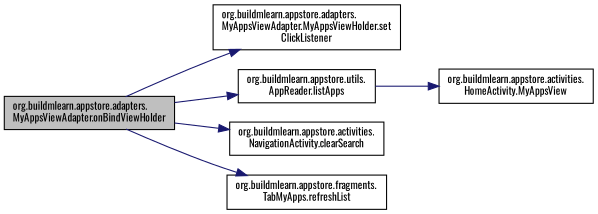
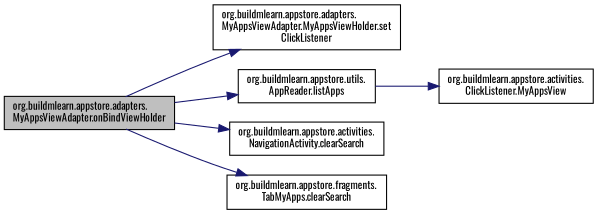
  digraph {
    fontname=Oswald
    rankdir=LR
    node [color=black fontname=Oswald fontsize=10 shape=record]
    edge [color=midnightblue fontname=Oswald fontsize=10 labelfontname=Helvetica labelfontsize=10 style=solid]
    n1 [fillcolor=grey75 fontcolor=black height=0.2 label="org.buildmlearn.appstore.adapters.\lMyAppsViewAdapter.onBindViewHolder" style=filled width=0.4]
    n2 [height=0.2 label="org.buildmlearn.appstore.adapters.\lMyAppsViewAdapter.MyAppsViewHolder.set\lClickListener" width=0.4]
    n3 [height=0.2 label="org.buildmlearn.appstore.utils.\lAppReader.listApps" width=0.4]
    n4 [height=0.2 label="org.buildmlearn.appstore.activities.\lNavigationActivity.clearSearch" width=0.4]
-   n5 [height=0.2 label="org.buildmlearn.appstore.fragments.\lTabMyApps.refreshList" width=0.4]
-   n6 [height=0.2 label="org.buildmlearn.appstore.activities.\lHomeActivity.MyAppsView" width=0.4]
+   n5 [height=0.2 label="org.buildmlearn.appstore.fragments.\lTabMyApps.clearSearch" width=0.4]
+   n6 [height=0.2 label="org.buildmlearn.appstore.activities.\lClickListener.MyAppsView" width=0.4]
    n1 -> n2
    n1 -> n3
    n1 -> n4
    n1 -> n5
    n3 -> n6
  }
